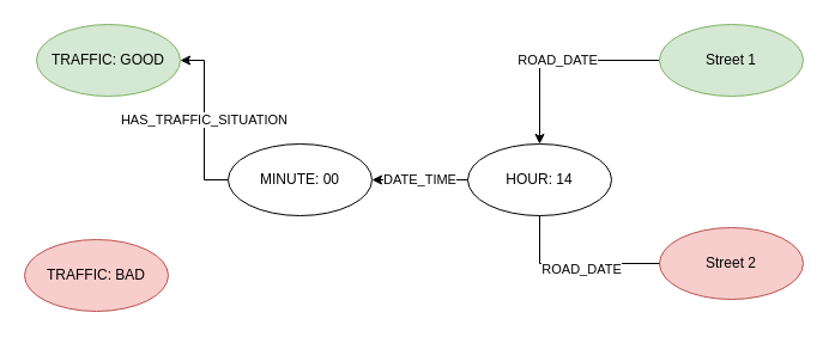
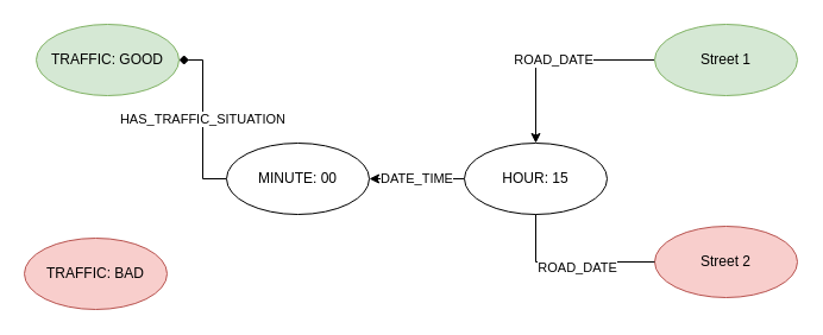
  <mxCell id="0" />
  <mxCell id="1" parent="0" />
  <mxCell id="2" value="DATE_TIME" style="edgeStyle=orthogonalEdgeStyle;rounded=0;orthogonalLoop=1;jettySize=auto;html=1;exitX=0;exitY=0.5;exitDx=0;exitDy=0;entryX=1;entryY=0.5;entryDx=0;entryDy=0;" parent="1" source="3" target="7" edge="1"><mxGeometry relative="1" as="geometry" /></mxCell>
- <mxCell id="3" value="HOUR: 14" style="ellipse;whiteSpace=wrap;html=1;" parent="1" vertex="1"><mxGeometry x="390" y="120" width="120" height="60" as="geometry" /></mxCell>
+ <mxCell id="3" value="HOUR: 15" style="ellipse;whiteSpace=wrap;html=1;" parent="1" vertex="1"><mxGeometry x="390" y="120" width="120" height="60" as="geometry" /></mxCell>
  <mxCell id="4" value="ROAD_DATE" style="edgeStyle=orthogonalEdgeStyle;rounded=0;orthogonalLoop=1;jettySize=auto;html=1;entryX=0.5;entryY=0;entryDx=0;entryDy=0;" parent="1" source="5" target="3" edge="1"><mxGeometry relative="1" as="geometry" /></mxCell>
  <mxCell id="5" value="Street 1" style="ellipse;whiteSpace=wrap;html=1;fillColor=#d5e8d4;strokeColor=#82b366;" parent="1" vertex="1"><mxGeometry x="550" y="20" width="120" height="60" as="geometry" /></mxCell>
- <mxCell id="6" value="HAS_TRAFFIC_SITUATION" style="edgeStyle=orthogonalEdgeStyle;rounded=0;orthogonalLoop=1;jettySize=auto;html=1;entryX=1;entryY=0.5;entryDx=0;entryDy=0;" parent="1" source="7" target="8" edge="1"><mxGeometry relative="1" as="geometry" /></mxCell>
+ <mxCell id="6" value="HAS_TRAFFIC_SITUATION" style="edgeStyle=orthogonalEdgeStyle;rounded=0;orthogonalLoop=1;jettySize=auto;html=1;entryX=1;entryY=0.5;entryDx=0;entryDy=0;endArrow=diamond;" parent="1" source="7" target="8" edge="1"><mxGeometry relative="1" as="geometry" /></mxCell>
  <mxCell id="7" value="MINUTE: 00" style="ellipse;whiteSpace=wrap;html=1;" parent="1" vertex="1"><mxGeometry x="190" y="120" width="120" height="60" as="geometry" /></mxCell>
  <mxCell id="8" value="TRAFFIC: GOOD" style="ellipse;whiteSpace=wrap;html=1;fillColor=#d5e8d4;strokeColor=#82b366;" parent="1" vertex="1"><mxGeometry x="30" y="20" width="120" height="60" as="geometry" /></mxCell>
  <mxCell id="9" value="Street 2" style="ellipse;whiteSpace=wrap;html=1;fillColor=#f8cecc;strokeColor=#b85450;" parent="1" vertex="1"><mxGeometry x="550" y="190" width="120" height="60" as="geometry" /></mxCell>
  <mxCell id="10" value="" style="endArrow=none;html=1;rounded=0;exitX=0;exitY=0.5;exitDx=0;exitDy=0;entryX=0.5;entryY=1;entryDx=0;entryDy=0;" parent="1" source="9" target="3" edge="1"><mxGeometry width="50" height="50" relative="1" as="geometry"><mxPoint x="420" y="420" as="sourcePoint" /><mxPoint x="470" y="370" as="targetPoint" /><Array as="points"><mxPoint x="450" y="220" /></Array></mxGeometry></mxCell>
  <mxCell id="11" value="ROAD_DATE" style="edgeLabel;html=1;align=center;verticalAlign=middle;resizable=0;points=[];" parent="10" vertex="1" connectable="0"><mxGeometry x="-0.062" y="4" relative="1" as="geometry"><mxPoint as="offset" /></mxGeometry></mxCell>
  <mxCell id="12" value="TRAFFIC: BAD" style="ellipse;whiteSpace=wrap;html=1;fillColor=#f8cecc;strokeColor=#b85450;" parent="1" vertex="1"><mxGeometry x="20" y="200" width="120" height="60" as="geometry" /></mxCell>
